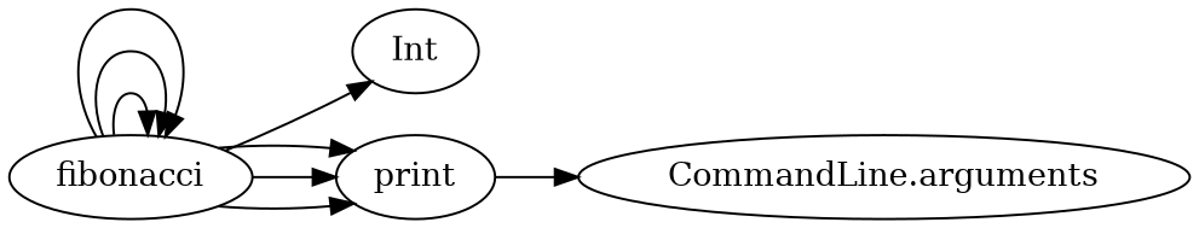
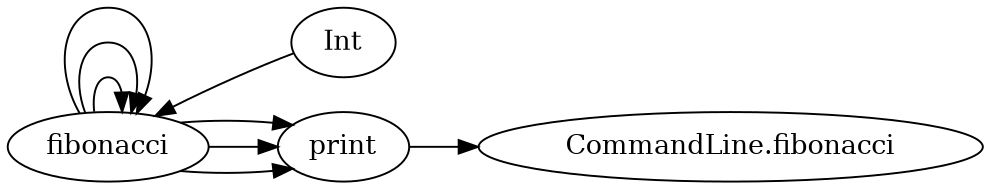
  digraph {
    rankdir=LR
    edge [constraint=true]
    n1 [label=fibonacci rank=source]
    Int
    print
-   "CommandLine.arguments"
+   "CommandLine.arguments" [label="CommandLine.fibonacci"]
    n1 -> n1
    n1 -> n1
    n1 -> n1
-   n1 -> Int
+   Int -> n1
    n1 -> print
    n1 -> print
    n1 -> print
    print -> "CommandLine.arguments"
  }
